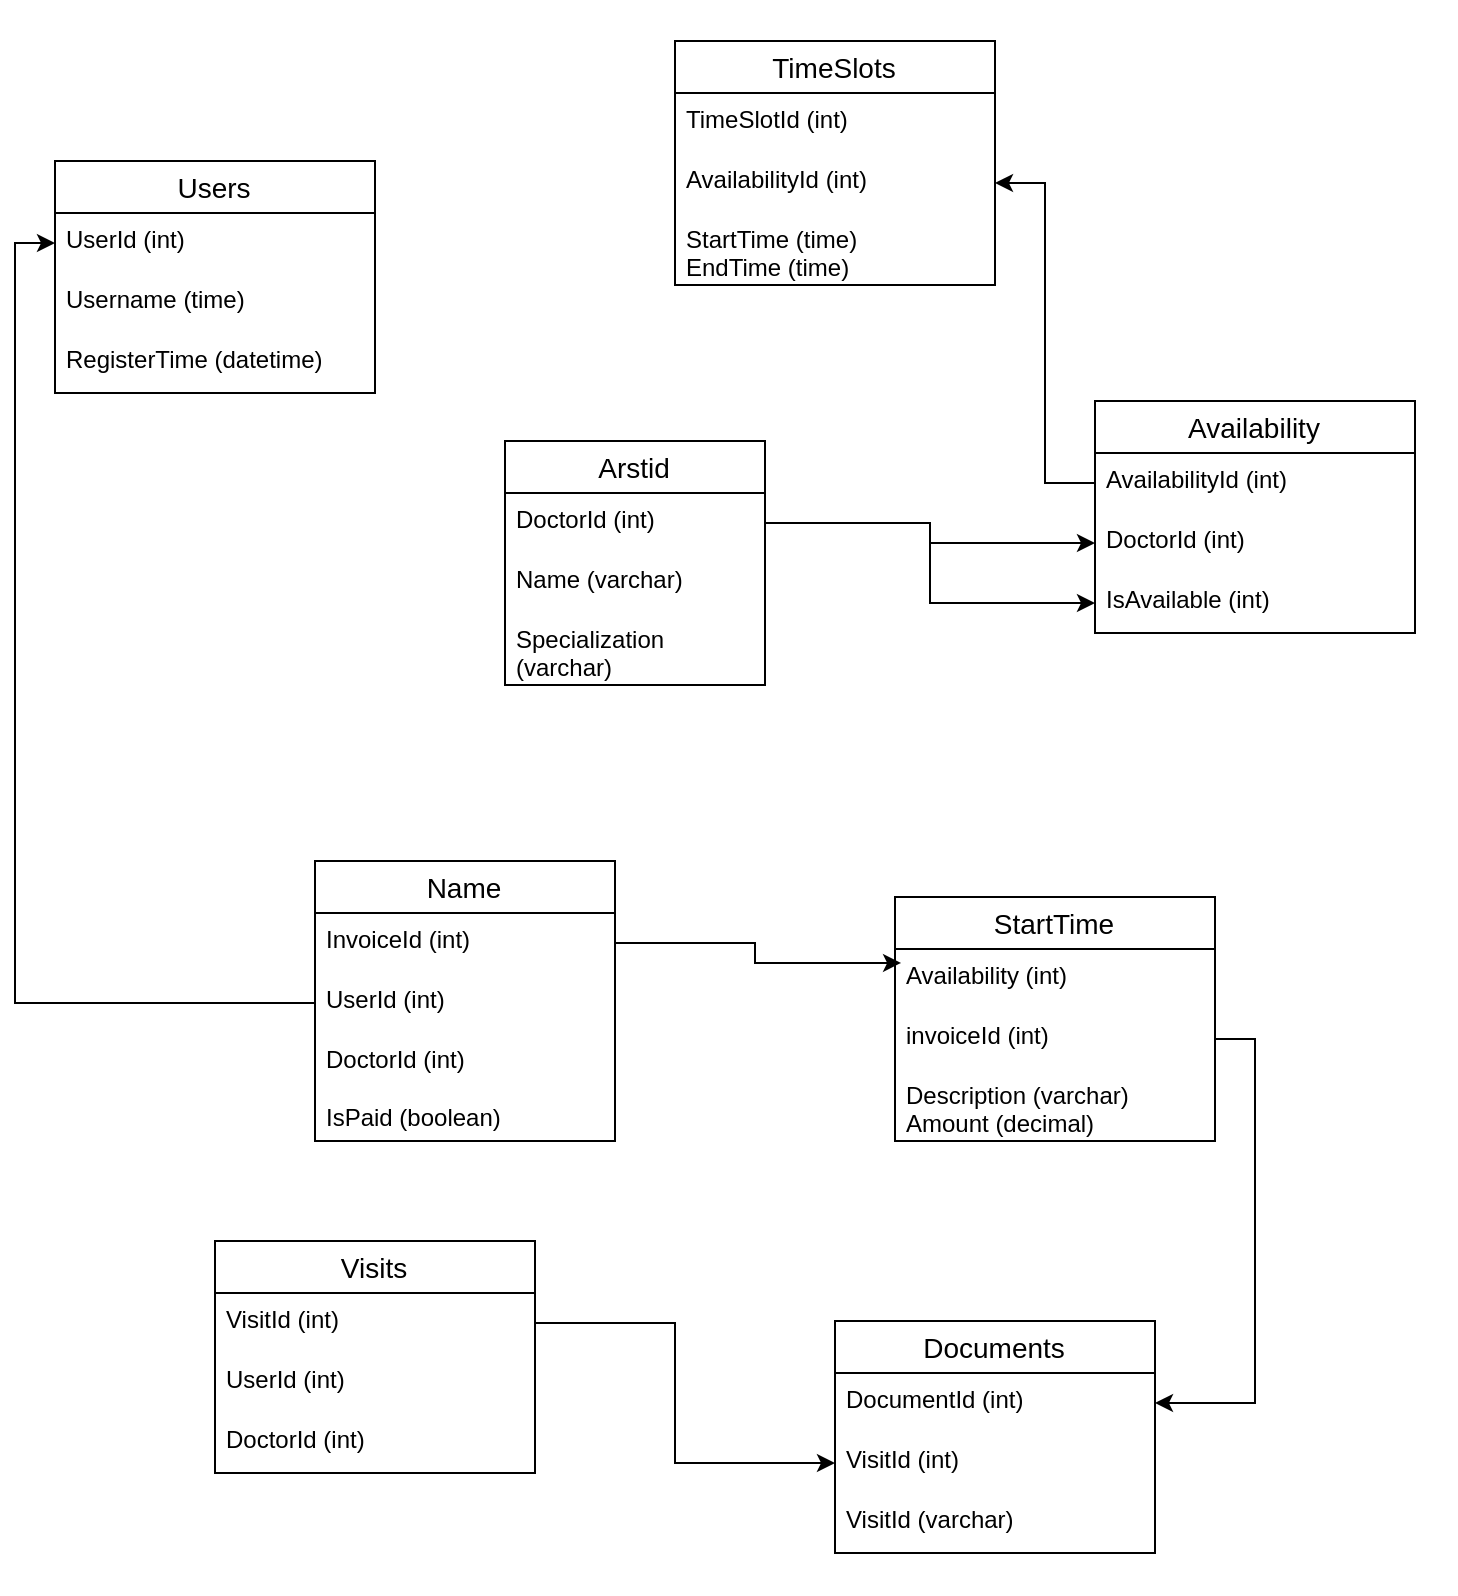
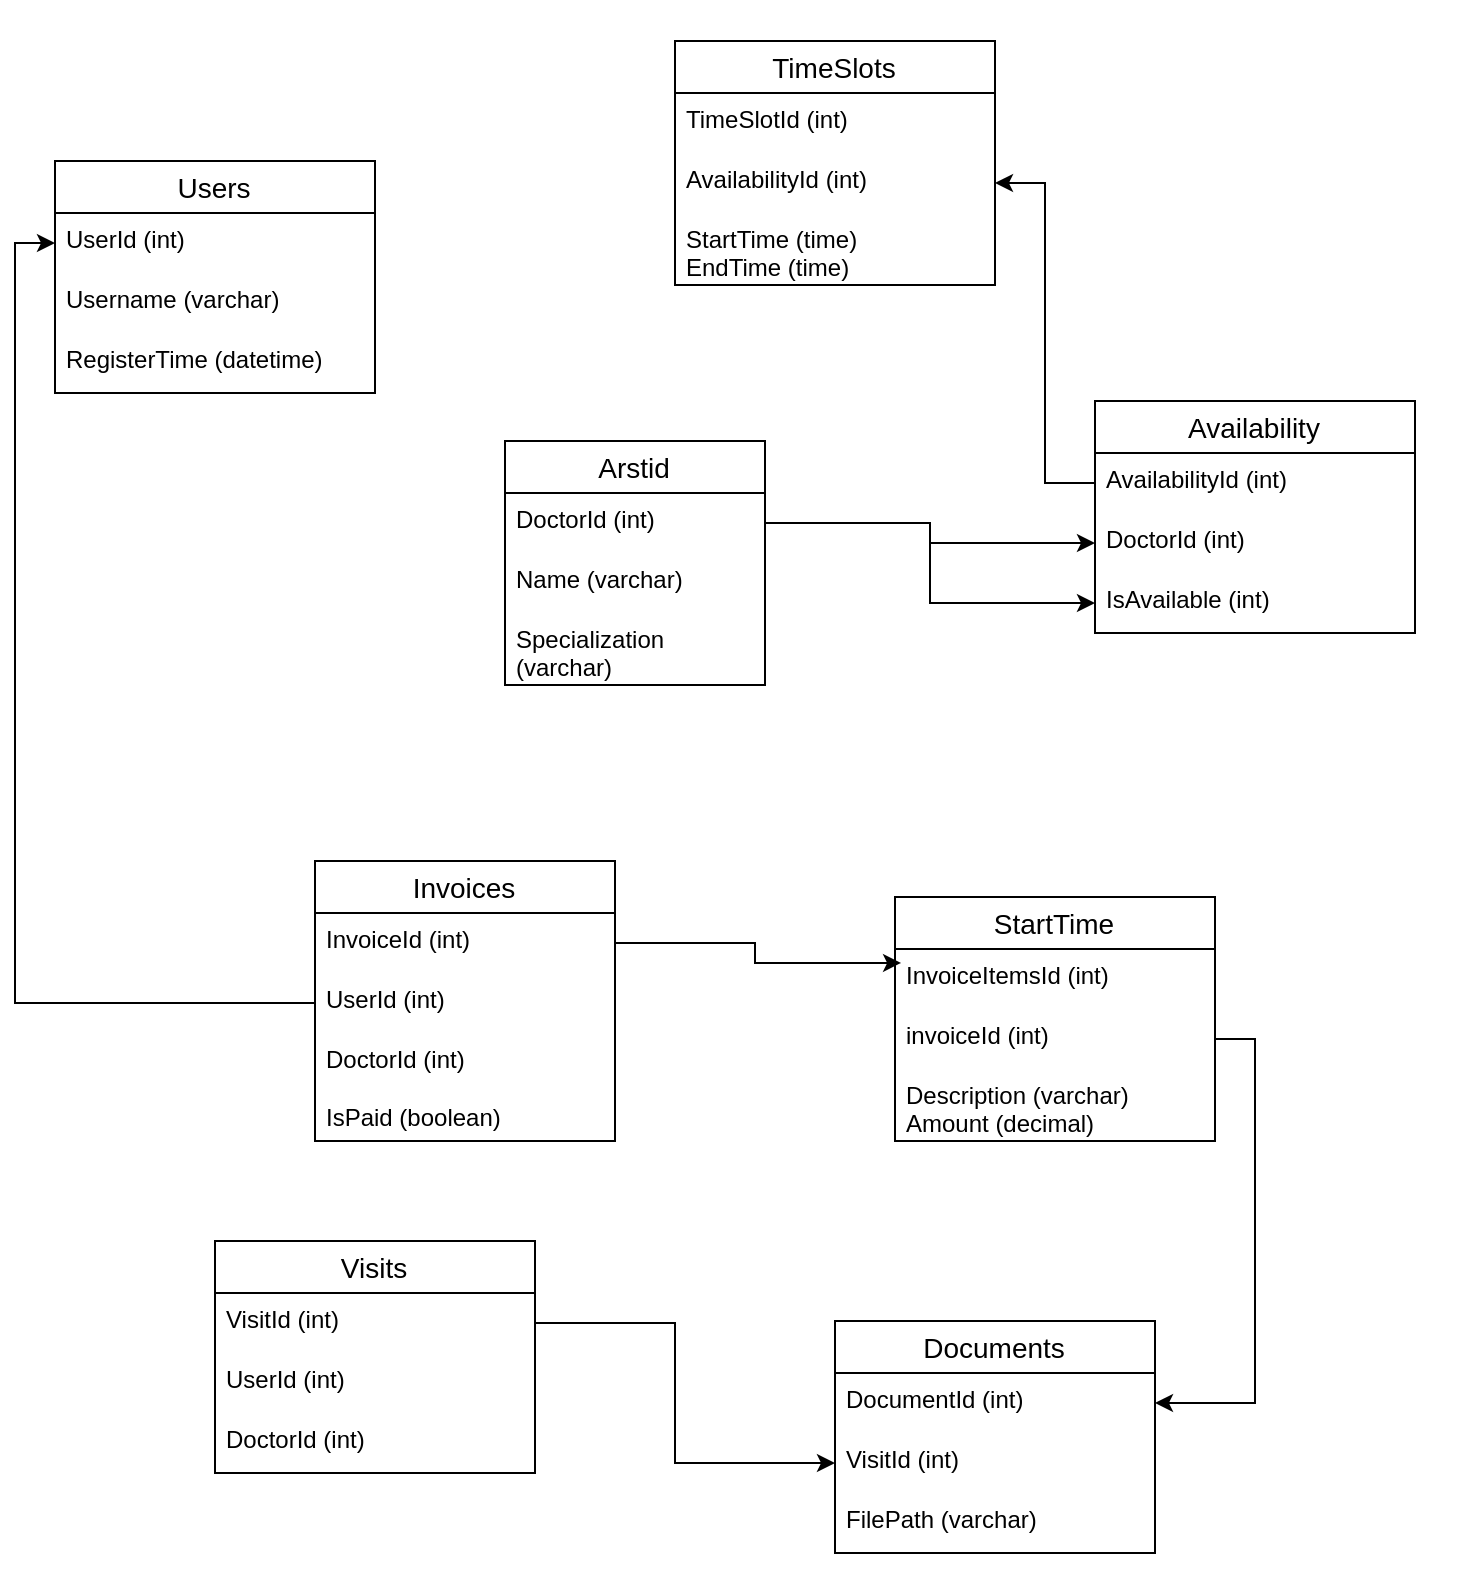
  <mxCell id="0" />
  <mxCell id="1" parent="0" />
  <mxCell id="2" value="Arstid" style="swimlane;fontStyle=0;childLayout=stackLayout;horizontal=1;startSize=26;horizontalStack=0;resizeParent=1;resizeParentMax=0;resizeLast=0;collapsible=1;marginBottom=0;align=center;fontSize=14;" vertex="1" parent="1"><mxGeometry x="245" y="220" width="130" height="122" as="geometry" /></mxCell>
  <mxCell id="3" value="DoctorId (int)" style="text;strokeColor=none;fillColor=none;spacingLeft=4;spacingRight=4;overflow=hidden;rotatable=0;points=[[0,0.5],[1,0.5]];portConstraint=eastwest;fontSize=12;whiteSpace=wrap;html=1;" vertex="1" parent="2"><mxGeometry y="26" width="130" height="30" as="geometry" /></mxCell>
  <mxCell id="4" value="Name (varchar)" style="text;strokeColor=none;fillColor=none;spacingLeft=4;spacingRight=4;overflow=hidden;rotatable=0;points=[[0,0.5],[1,0.5]];portConstraint=eastwest;fontSize=12;whiteSpace=wrap;html=1;" vertex="1" parent="2"><mxGeometry y="56" width="130" height="30" as="geometry" /></mxCell>
  <mxCell id="5" value="Specialization (varchar)" style="text;strokeColor=none;fillColor=none;spacingLeft=4;spacingRight=4;overflow=hidden;rotatable=0;points=[[0,0.5],[1,0.5]];portConstraint=eastwest;fontSize=12;whiteSpace=wrap;html=1;" vertex="1" parent="2"><mxGeometry y="86" width="130" height="36" as="geometry" /></mxCell>
  <mxCell id="6" value="Users" style="swimlane;fontStyle=0;childLayout=stackLayout;horizontal=1;startSize=26;horizontalStack=0;resizeParent=1;resizeParentMax=0;resizeLast=0;collapsible=1;marginBottom=0;align=center;fontSize=14;" vertex="1" parent="1"><mxGeometry x="20" y="80" width="160" height="116" as="geometry" /></mxCell>
  <mxCell id="7" value="UserId (int)" style="text;strokeColor=none;fillColor=none;spacingLeft=4;spacingRight=4;overflow=hidden;rotatable=0;points=[[0,0.5],[1,0.5]];portConstraint=eastwest;fontSize=12;whiteSpace=wrap;html=1;" vertex="1" parent="6"><mxGeometry y="26" width="160" height="30" as="geometry" /></mxCell>
- <mxCell id="8" value="Username (time)" style="text;strokeColor=none;fillColor=none;spacingLeft=4;spacingRight=4;overflow=hidden;rotatable=0;points=[[0,0.5],[1,0.5]];portConstraint=eastwest;fontSize=12;whiteSpace=wrap;html=1;" vertex="1" parent="6"><mxGeometry y="56" width="160" height="30" as="geometry" /></mxCell>
+ <mxCell id="8" value="Username (varchar)" style="text;strokeColor=none;fillColor=none;spacingLeft=4;spacingRight=4;overflow=hidden;rotatable=0;points=[[0,0.5],[1,0.5]];portConstraint=eastwest;fontSize=12;whiteSpace=wrap;html=1;" vertex="1" parent="6"><mxGeometry y="56" width="160" height="30" as="geometry" /></mxCell>
  <mxCell id="9" value="RegisterTime (datetime)" style="text;strokeColor=none;fillColor=none;spacingLeft=4;spacingRight=4;overflow=hidden;rotatable=0;points=[[0,0.5],[1,0.5]];portConstraint=eastwest;fontSize=12;whiteSpace=wrap;html=1;" vertex="1" parent="6"><mxGeometry y="86" width="160" height="30" as="geometry" /></mxCell>
  <mxCell id="10" value="TimeSlots" style="swimlane;fontStyle=0;childLayout=stackLayout;horizontal=1;startSize=26;horizontalStack=0;resizeParent=1;resizeParentMax=0;resizeLast=0;collapsible=1;marginBottom=0;align=center;fontSize=14;" vertex="1" parent="1"><mxGeometry x="330" y="20" width="160" height="122" as="geometry" /></mxCell>
  <mxCell id="11" value="TimeSlotId (int)" style="text;strokeColor=none;fillColor=none;spacingLeft=4;spacingRight=4;overflow=hidden;rotatable=0;points=[[0,0.5],[1,0.5]];portConstraint=eastwest;fontSize=12;whiteSpace=wrap;html=1;" vertex="1" parent="10"><mxGeometry y="26" width="160" height="30" as="geometry" /></mxCell>
  <mxCell id="12" value="AvailabilityId (int)" style="text;strokeColor=none;fillColor=none;spacingLeft=4;spacingRight=4;overflow=hidden;rotatable=0;points=[[0,0.5],[1,0.5]];portConstraint=eastwest;fontSize=12;whiteSpace=wrap;html=1;" vertex="1" parent="10"><mxGeometry y="56" width="160" height="30" as="geometry" /></mxCell>
  <mxCell id="13" value="StartTime (time)&lt;div&gt;EndTime (time)&lt;/div&gt;" style="text;strokeColor=none;fillColor=none;spacingLeft=4;spacingRight=4;overflow=hidden;rotatable=0;points=[[0,0.5],[1,0.5]];portConstraint=eastwest;fontSize=12;whiteSpace=wrap;html=1;" vertex="1" parent="10"><mxGeometry y="86" width="160" height="36" as="geometry" /></mxCell>
  <mxCell id="14" value="Availability" style="swimlane;fontStyle=0;childLayout=stackLayout;horizontal=1;startSize=26;horizontalStack=0;resizeParent=1;resizeParentMax=0;resizeLast=0;collapsible=1;marginBottom=0;align=center;fontSize=14;" vertex="1" parent="1"><mxGeometry x="540" y="200" width="160" height="116" as="geometry" /></mxCell>
  <mxCell id="15" value="AvailabilityId (int)" style="text;strokeColor=none;fillColor=none;spacingLeft=4;spacingRight=4;overflow=hidden;rotatable=0;points=[[0,0.5],[1,0.5]];portConstraint=eastwest;fontSize=12;whiteSpace=wrap;html=1;" vertex="1" parent="14"><mxGeometry y="26" width="160" height="30" as="geometry" /></mxCell>
  <mxCell id="16" value="DoctorId (int)" style="text;strokeColor=none;fillColor=none;spacingLeft=4;spacingRight=4;overflow=hidden;rotatable=0;points=[[0,0.5],[1,0.5]];portConstraint=eastwest;fontSize=12;whiteSpace=wrap;html=1;" vertex="1" parent="14"><mxGeometry y="56" width="160" height="30" as="geometry" /></mxCell>
  <mxCell id="17" value="IsAvailable (int)" style="text;strokeColor=none;fillColor=none;spacingLeft=4;spacingRight=4;overflow=hidden;rotatable=0;points=[[0,0.5],[1,0.5]];portConstraint=eastwest;fontSize=12;whiteSpace=wrap;html=1;" vertex="1" parent="14"><mxGeometry y="86" width="160" height="30" as="geometry" /></mxCell>
- <mxCell id="18" value="Name" style="swimlane;fontStyle=0;childLayout=stackLayout;horizontal=1;startSize=26;horizontalStack=0;resizeParent=1;resizeParentMax=0;resizeLast=0;collapsible=1;marginBottom=0;align=center;fontSize=14;" vertex="1" parent="1"><mxGeometry x="150" y="430" width="150" height="140" as="geometry" /></mxCell>
+ <mxCell id="18" value="Invoices" style="swimlane;fontStyle=0;childLayout=stackLayout;horizontal=1;startSize=26;horizontalStack=0;resizeParent=1;resizeParentMax=0;resizeLast=0;collapsible=1;marginBottom=0;align=center;fontSize=14;" vertex="1" parent="1"><mxGeometry x="150" y="430" width="150" height="140" as="geometry" /></mxCell>
  <mxCell id="19" value="InvoiceId (int)" style="text;strokeColor=none;fillColor=none;spacingLeft=4;spacingRight=4;overflow=hidden;rotatable=0;points=[[0,0.5],[1,0.5]];portConstraint=eastwest;fontSize=12;whiteSpace=wrap;html=1;" vertex="1" parent="18"><mxGeometry y="26" width="150" height="30" as="geometry" /></mxCell>
  <mxCell id="20" value="UserId (int)" style="text;strokeColor=none;fillColor=none;spacingLeft=4;spacingRight=4;overflow=hidden;rotatable=0;points=[[0,0.5],[1,0.5]];portConstraint=eastwest;fontSize=12;whiteSpace=wrap;html=1;" vertex="1" parent="18"><mxGeometry y="56" width="150" height="30" as="geometry" /></mxCell>
  <mxCell id="21" value="DoctorId (int)&lt;div&gt;&lt;span style=&quot;background-color: initial;&quot;&gt;&lt;br&gt;&lt;/span&gt;&lt;/div&gt;&lt;div&gt;&lt;span style=&quot;background-color: initial;&quot;&gt;IsPaid (boolean)&lt;/span&gt;&lt;/div&gt;" style="text;strokeColor=none;fillColor=none;spacingLeft=4;spacingRight=4;overflow=hidden;rotatable=0;points=[[0,0.5],[1,0.5]];portConstraint=eastwest;fontSize=12;whiteSpace=wrap;html=1;" vertex="1" parent="18"><mxGeometry y="86" width="150" height="54" as="geometry" /></mxCell>
  <mxCell id="22" style="edgeStyle=orthogonalEdgeStyle;rounded=0;orthogonalLoop=1;jettySize=auto;html=1;exitX=1;exitY=0.5;exitDx=0;exitDy=0;" edge="1" parent="18" source="21" target="21"><mxGeometry relative="1" as="geometry" /></mxCell>
  <mxCell id="23" value="StartTime" style="swimlane;fontStyle=0;childLayout=stackLayout;horizontal=1;startSize=26;horizontalStack=0;resizeParent=1;resizeParentMax=0;resizeLast=0;collapsible=1;marginBottom=0;align=center;fontSize=14;" vertex="1" parent="1"><mxGeometry x="440" y="448" width="160" height="122" as="geometry" /></mxCell>
- <mxCell id="24" value="Availability (int)" style="text;strokeColor=none;fillColor=none;spacingLeft=4;spacingRight=4;overflow=hidden;rotatable=0;points=[[0,0.5],[1,0.5]];portConstraint=eastwest;fontSize=12;whiteSpace=wrap;html=1;" vertex="1" parent="23"><mxGeometry y="26" width="160" height="30" as="geometry" /></mxCell>
+ <mxCell id="24" value="InvoiceItemsId (int)" style="text;strokeColor=none;fillColor=none;spacingLeft=4;spacingRight=4;overflow=hidden;rotatable=0;points=[[0,0.5],[1,0.5]];portConstraint=eastwest;fontSize=12;whiteSpace=wrap;html=1;" vertex="1" parent="23"><mxGeometry y="26" width="160" height="30" as="geometry" /></mxCell>
  <mxCell id="25" value="invoiceId (int)" style="text;strokeColor=none;fillColor=none;spacingLeft=4;spacingRight=4;overflow=hidden;rotatable=0;points=[[0,0.5],[1,0.5]];portConstraint=eastwest;fontSize=12;whiteSpace=wrap;html=1;" vertex="1" parent="23"><mxGeometry y="56" width="160" height="30" as="geometry" /></mxCell>
  <mxCell id="26" value="Description (varchar)&lt;div&gt;Amount (decimal)&lt;/div&gt;" style="text;strokeColor=none;fillColor=none;spacingLeft=4;spacingRight=4;overflow=hidden;rotatable=0;points=[[0,0.5],[1,0.5]];portConstraint=eastwest;fontSize=12;whiteSpace=wrap;html=1;" vertex="1" parent="23"><mxGeometry y="86" width="160" height="36" as="geometry" /></mxCell>
  <mxCell id="27" value="Visits" style="swimlane;fontStyle=0;childLayout=stackLayout;horizontal=1;startSize=26;horizontalStack=0;resizeParent=1;resizeParentMax=0;resizeLast=0;collapsible=1;marginBottom=0;align=center;fontSize=14;" vertex="1" parent="1"><mxGeometry x="100" y="620" width="160" height="116" as="geometry" /></mxCell>
  <mxCell id="28" value="VisitId (int)" style="text;strokeColor=none;fillColor=none;spacingLeft=4;spacingRight=4;overflow=hidden;rotatable=0;points=[[0,0.5],[1,0.5]];portConstraint=eastwest;fontSize=12;whiteSpace=wrap;html=1;" vertex="1" parent="27"><mxGeometry y="26" width="160" height="30" as="geometry" /></mxCell>
  <mxCell id="29" value="UserId (int)" style="text;strokeColor=none;fillColor=none;spacingLeft=4;spacingRight=4;overflow=hidden;rotatable=0;points=[[0,0.5],[1,0.5]];portConstraint=eastwest;fontSize=12;whiteSpace=wrap;html=1;" vertex="1" parent="27"><mxGeometry y="56" width="160" height="30" as="geometry" /></mxCell>
  <mxCell id="30" value="DoctorId (int)" style="text;strokeColor=none;fillColor=none;spacingLeft=4;spacingRight=4;overflow=hidden;rotatable=0;points=[[0,0.5],[1,0.5]];portConstraint=eastwest;fontSize=12;whiteSpace=wrap;html=1;" vertex="1" parent="27"><mxGeometry y="86" width="160" height="30" as="geometry" /></mxCell>
  <mxCell id="31" value="Documents" style="swimlane;fontStyle=0;childLayout=stackLayout;horizontal=1;startSize=26;horizontalStack=0;resizeParent=1;resizeParentMax=0;resizeLast=0;collapsible=1;marginBottom=0;align=center;fontSize=14;" vertex="1" parent="1"><mxGeometry x="410" y="660" width="160" height="116" as="geometry" /></mxCell>
  <mxCell id="32" value="DocumentId (int)" style="text;strokeColor=none;fillColor=none;spacingLeft=4;spacingRight=4;overflow=hidden;rotatable=0;points=[[0,0.5],[1,0.5]];portConstraint=eastwest;fontSize=12;whiteSpace=wrap;html=1;" vertex="1" parent="31"><mxGeometry y="26" width="160" height="30" as="geometry" /></mxCell>
  <mxCell id="33" value="VisitId (int)" style="text;strokeColor=none;fillColor=none;spacingLeft=4;spacingRight=4;overflow=hidden;rotatable=0;points=[[0,0.5],[1,0.5]];portConstraint=eastwest;fontSize=12;whiteSpace=wrap;html=1;" vertex="1" parent="31"><mxGeometry y="56" width="160" height="30" as="geometry" /></mxCell>
- <mxCell id="34" value="VisitId (varchar)" style="text;strokeColor=none;fillColor=none;spacingLeft=4;spacingRight=4;overflow=hidden;rotatable=0;points=[[0,0.5],[1,0.5]];portConstraint=eastwest;fontSize=12;whiteSpace=wrap;html=1;" vertex="1" parent="31"><mxGeometry y="86" width="160" height="30" as="geometry" /></mxCell>
+ <mxCell id="34" value="FilePath (varchar)" style="text;strokeColor=none;fillColor=none;spacingLeft=4;spacingRight=4;overflow=hidden;rotatable=0;points=[[0,0.5],[1,0.5]];portConstraint=eastwest;fontSize=12;whiteSpace=wrap;html=1;" vertex="1" parent="31"><mxGeometry y="86" width="160" height="30" as="geometry" /></mxCell>
  <mxCell id="35" style="edgeStyle=orthogonalEdgeStyle;rounded=0;orthogonalLoop=1;jettySize=auto;html=1;exitX=1;exitY=0.5;exitDx=0;exitDy=0;" edge="1" parent="1" source="28" target="33"><mxGeometry relative="1" as="geometry"><Array as="points"><mxPoint x="330" y="661" /><mxPoint x="330" y="731" /></Array></mxGeometry></mxCell>
  <mxCell id="36" style="edgeStyle=orthogonalEdgeStyle;rounded=0;orthogonalLoop=1;jettySize=auto;html=1;exitX=1;exitY=0.5;exitDx=0;exitDy=0;entryX=0.019;entryY=0.233;entryDx=0;entryDy=0;entryPerimeter=0;" edge="1" parent="1" source="19" target="24"><mxGeometry relative="1" as="geometry" /></mxCell>
  <mxCell id="37" style="edgeStyle=orthogonalEdgeStyle;rounded=0;orthogonalLoop=1;jettySize=auto;html=1;exitX=0;exitY=0.5;exitDx=0;exitDy=0;entryX=0;entryY=0.5;entryDx=0;entryDy=0;" edge="1" parent="1" source="20" target="7"><mxGeometry relative="1" as="geometry" /></mxCell>
  <mxCell id="38" style="edgeStyle=orthogonalEdgeStyle;rounded=0;orthogonalLoop=1;jettySize=auto;html=1;exitX=0;exitY=0.5;exitDx=0;exitDy=0;" edge="1" parent="1" source="15" target="12"><mxGeometry relative="1" as="geometry" /></mxCell>
  <mxCell id="39" style="edgeStyle=orthogonalEdgeStyle;rounded=0;orthogonalLoop=1;jettySize=auto;html=1;exitX=1;exitY=0.5;exitDx=0;exitDy=0;" edge="1" parent="1" source="3" target="16"><mxGeometry relative="1" as="geometry" /></mxCell>
  <mxCell id="40" style="edgeStyle=orthogonalEdgeStyle;rounded=0;orthogonalLoop=1;jettySize=auto;html=1;exitX=1;exitY=0.5;exitDx=0;exitDy=0;" edge="1" parent="1" source="25" target="32"><mxGeometry relative="1" as="geometry" /></mxCell>
  <mxCell id="41" style="edgeStyle=orthogonalEdgeStyle;rounded=0;orthogonalLoop=1;jettySize=auto;html=1;exitX=1;exitY=0.5;exitDx=0;exitDy=0;" edge="1" parent="1" source="3" target="17"><mxGeometry relative="1" as="geometry" /></mxCell>
